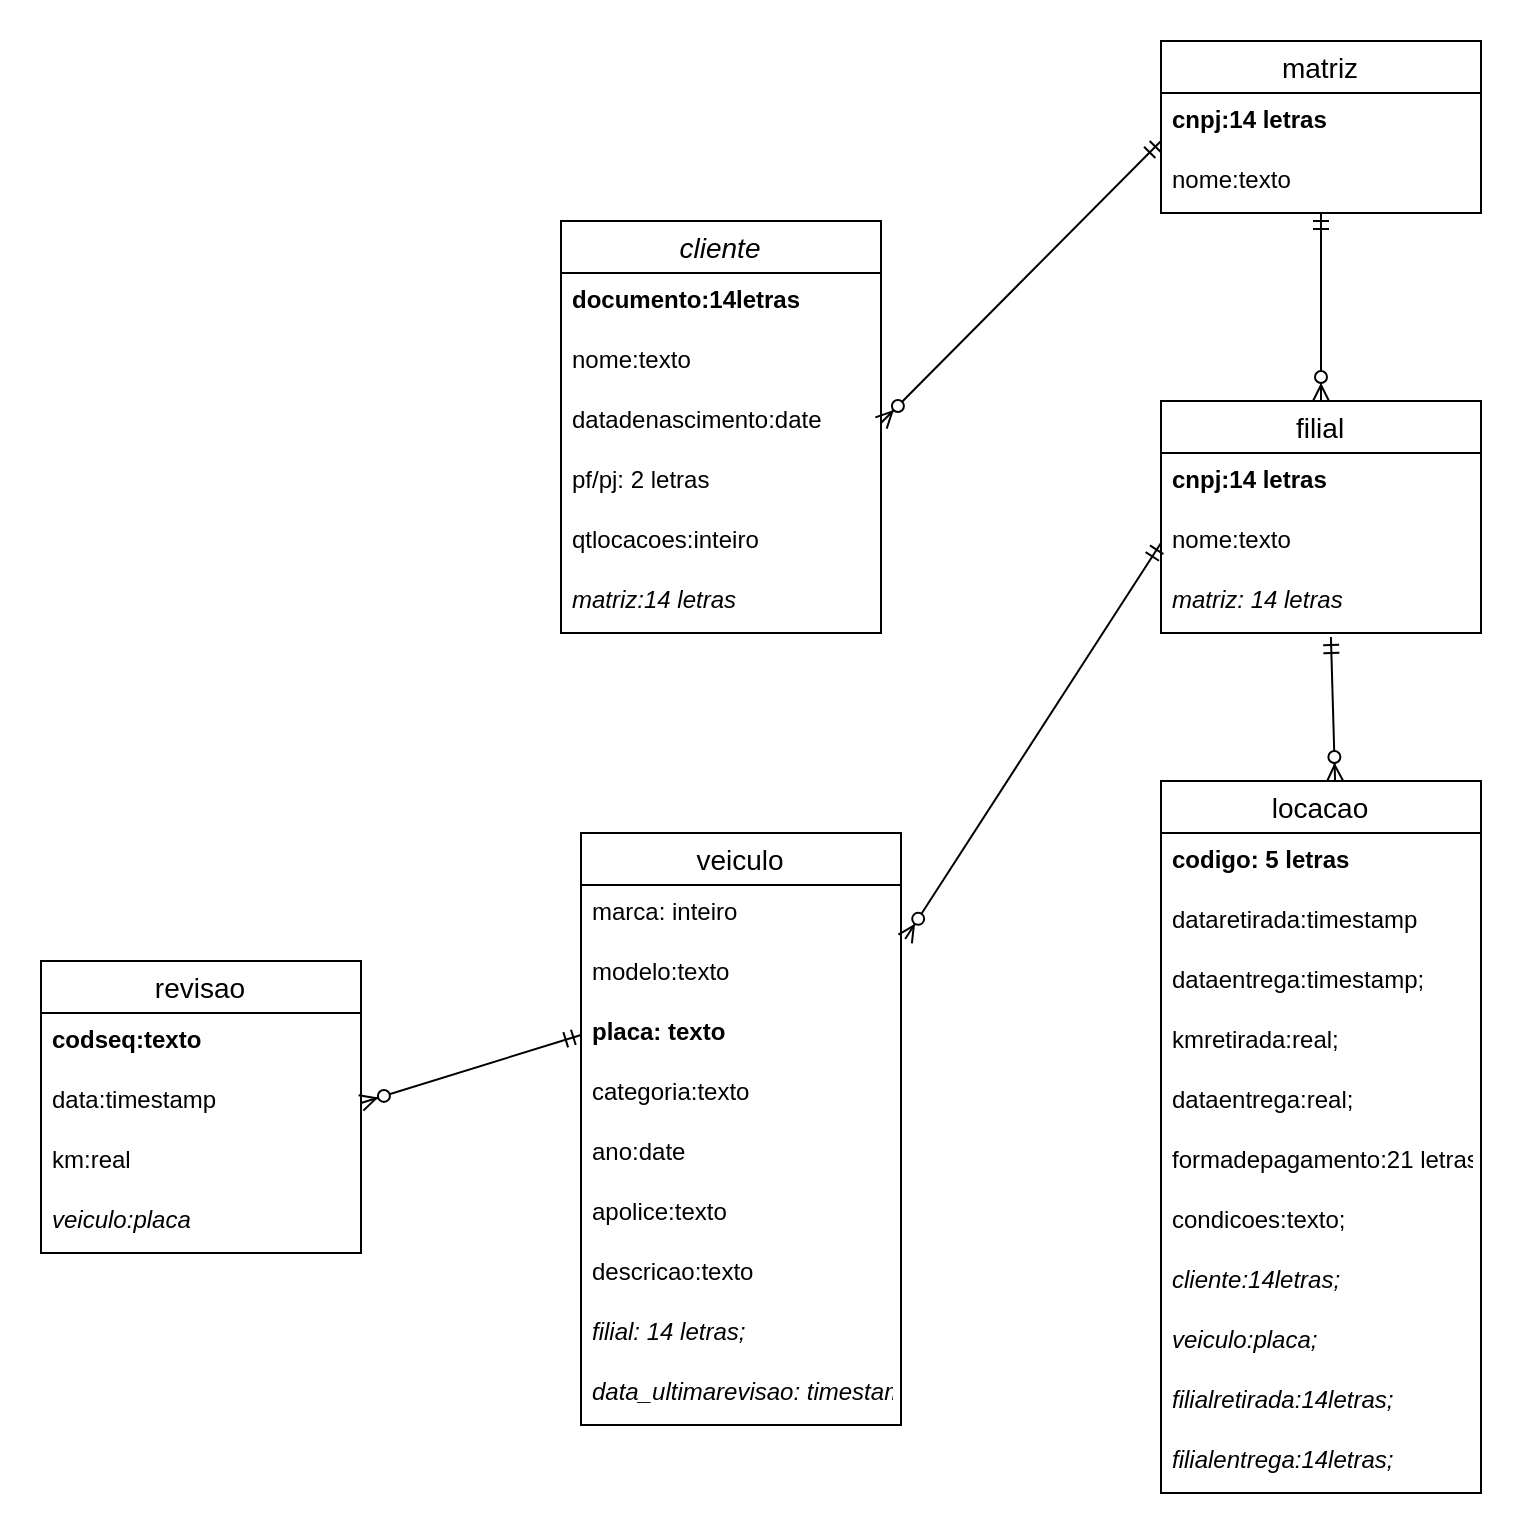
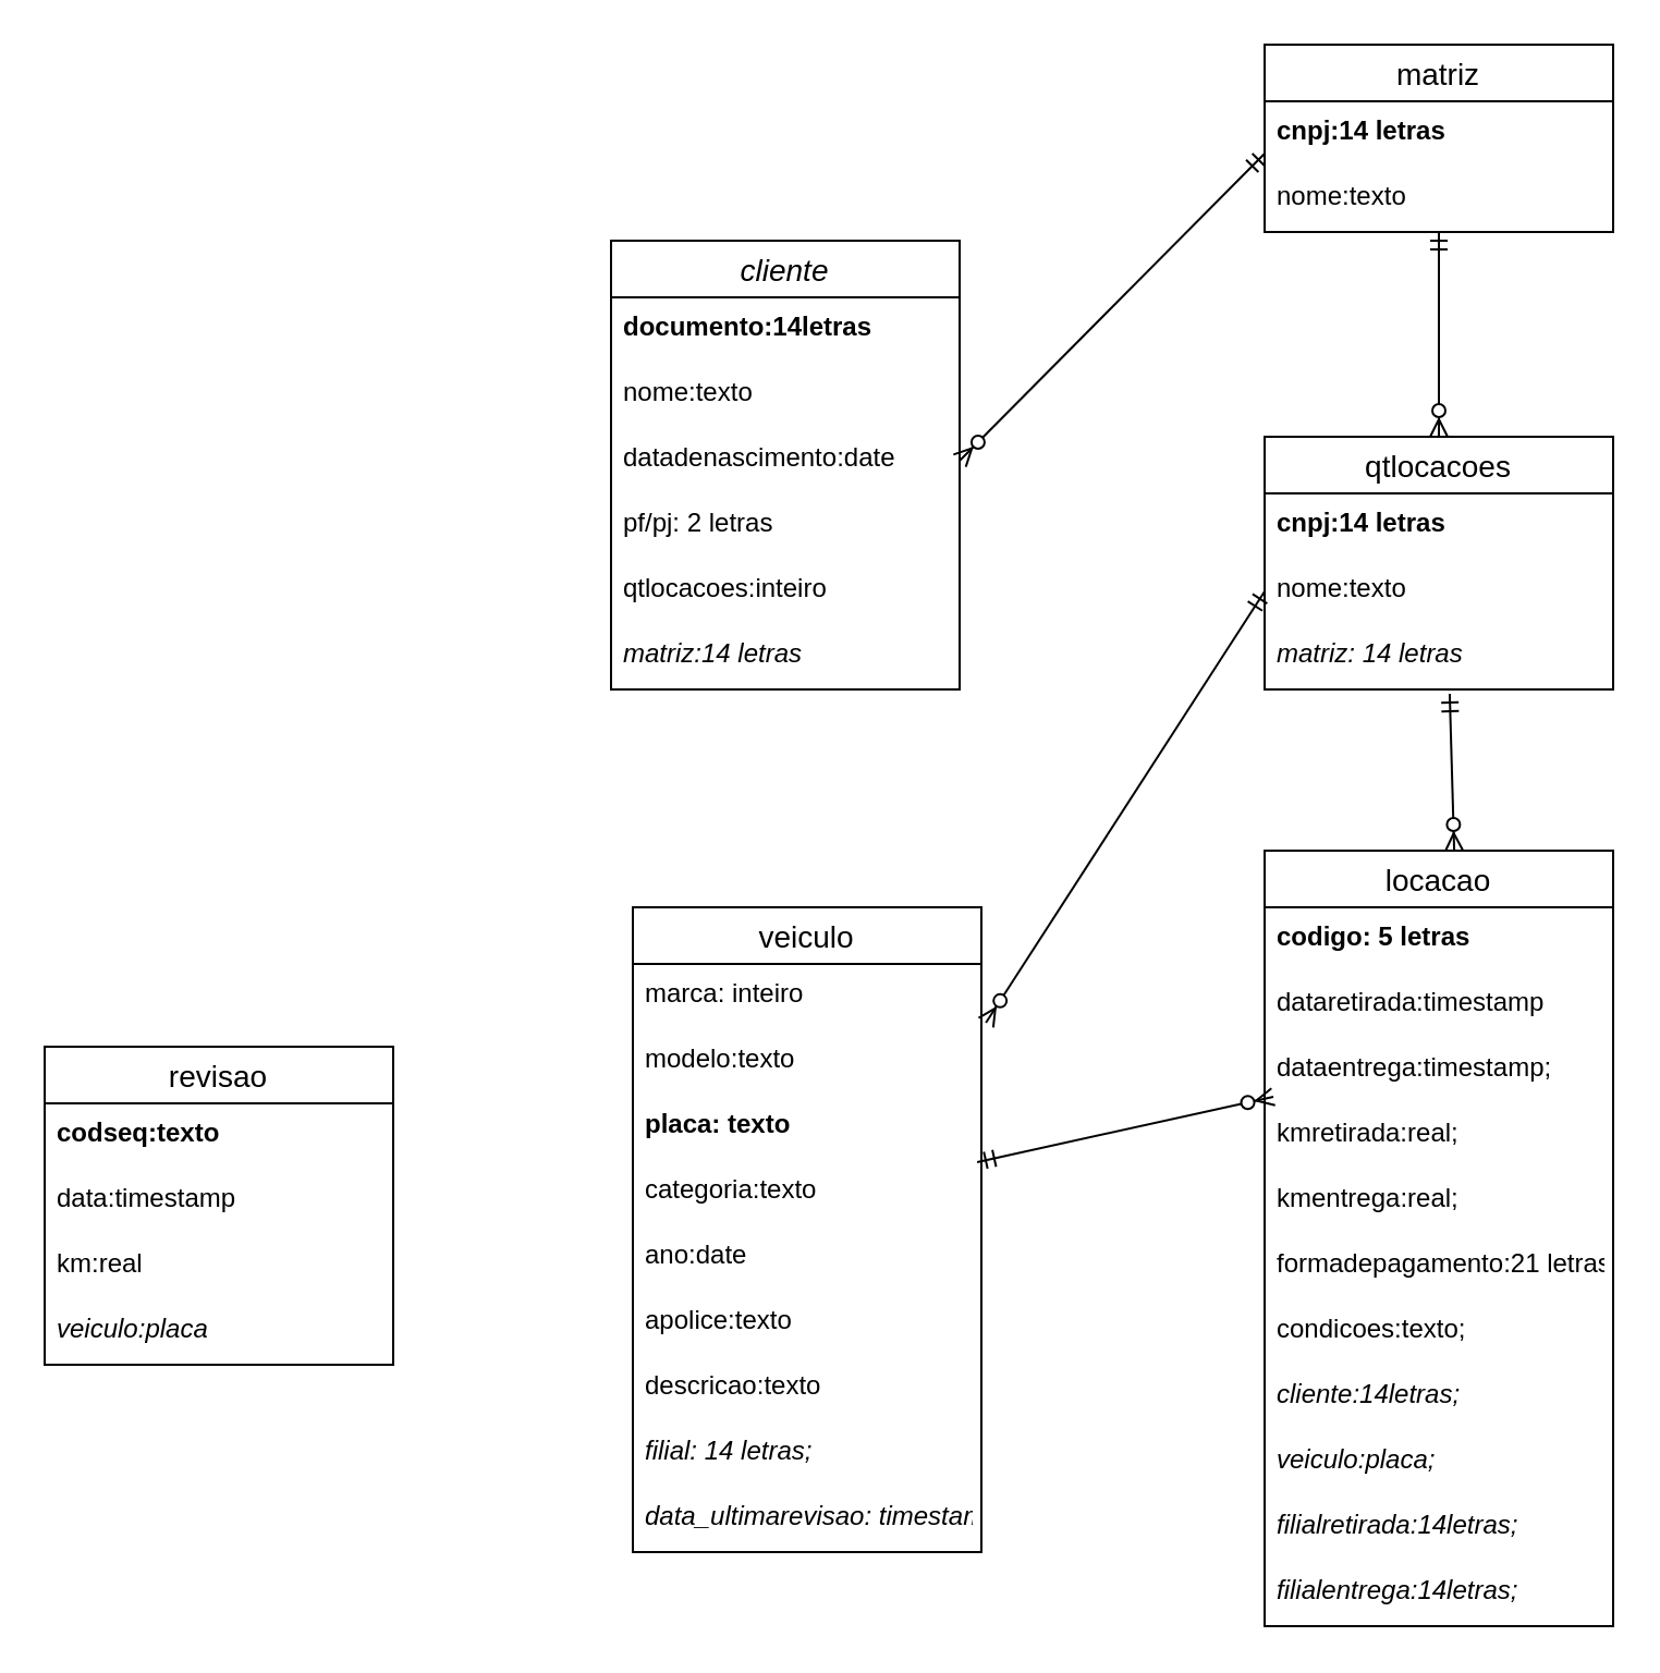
  <mxCell id="0" />
  <mxCell id="1" parent="0" />
  <mxCell id="2" value="revisao" style="swimlane;fontStyle=0;childLayout=stackLayout;horizontal=1;startSize=26;horizontalStack=0;resizeParent=1;resizeParentMax=0;resizeLast=0;collapsible=1;marginBottom=0;align=center;fontSize=14;" parent="1" vertex="1"><mxGeometry x="20" y="480" width="160" height="146" as="geometry" /></mxCell>
  <mxCell id="3" value="codseq:texto" style="text;strokeColor=none;fillColor=none;spacingLeft=4;spacingRight=4;overflow=hidden;rotatable=0;points=[[0,0.5],[1,0.5]];portConstraint=eastwest;fontSize=12;fontStyle=1" parent="2" vertex="1"><mxGeometry y="26" width="160" height="30" as="geometry" /></mxCell>
  <mxCell id="4" value="data:timestamp" style="text;strokeColor=none;fillColor=none;spacingLeft=4;spacingRight=4;overflow=hidden;rotatable=0;points=[[0,0.5],[1,0.5]];portConstraint=eastwest;fontSize=12;" parent="2" vertex="1"><mxGeometry y="56" width="160" height="30" as="geometry" /></mxCell>
  <mxCell id="5" value="km:real" style="text;strokeColor=none;fillColor=none;spacingLeft=4;spacingRight=4;overflow=hidden;rotatable=0;points=[[0,0.5],[1,0.5]];portConstraint=eastwest;fontSize=12;" parent="2" vertex="1"><mxGeometry y="86" width="160" height="30" as="geometry" /></mxCell>
  <mxCell id="6" value="veiculo:placa" style="text;strokeColor=none;fillColor=none;spacingLeft=4;spacingRight=4;overflow=hidden;rotatable=0;points=[[0,0.5],[1,0.5]];portConstraint=eastwest;fontSize=12;fontStyle=2" parent="2" vertex="1"><mxGeometry y="116" width="160" height="30" as="geometry" /></mxCell>
  <mxCell id="7" value="veiculo" style="swimlane;fontStyle=0;childLayout=stackLayout;horizontal=1;startSize=26;horizontalStack=0;resizeParent=1;resizeParentMax=0;resizeLast=0;collapsible=1;marginBottom=0;align=center;fontSize=14;" parent="1" vertex="1"><mxGeometry x="290" y="416" width="160" height="296" as="geometry" /></mxCell>
  <mxCell id="8" value="marca: inteiro" style="text;strokeColor=none;fillColor=none;spacingLeft=4;spacingRight=4;overflow=hidden;rotatable=0;points=[[0,0.5],[1,0.5]];portConstraint=eastwest;fontSize=12;" parent="7" vertex="1"><mxGeometry y="26" width="160" height="30" as="geometry" /></mxCell>
  <mxCell id="9" value="modelo:texto" style="text;strokeColor=none;fillColor=none;spacingLeft=4;spacingRight=4;overflow=hidden;rotatable=0;points=[[0,0.5],[1,0.5]];portConstraint=eastwest;fontSize=12;" parent="7" vertex="1"><mxGeometry y="56" width="160" height="30" as="geometry" /></mxCell>
  <mxCell id="10" value="placa: texto" style="text;strokeColor=none;fillColor=none;spacingLeft=4;spacingRight=4;overflow=hidden;rotatable=0;points=[[0,0.5],[1,0.5]];portConstraint=eastwest;fontSize=12;fontStyle=1" parent="7" vertex="1"><mxGeometry y="86" width="160" height="30" as="geometry" /></mxCell>
  <mxCell id="11" value="categoria:texto" style="text;strokeColor=none;fillColor=none;spacingLeft=4;spacingRight=4;overflow=hidden;rotatable=0;points=[[0,0.5],[1,0.5]];portConstraint=eastwest;fontSize=12;" parent="7" vertex="1"><mxGeometry y="116" width="160" height="30" as="geometry" /></mxCell>
  <mxCell id="12" value="ano:date" style="text;strokeColor=none;fillColor=none;spacingLeft=4;spacingRight=4;overflow=hidden;rotatable=0;points=[[0,0.5],[1,0.5]];portConstraint=eastwest;fontSize=12;" parent="7" vertex="1"><mxGeometry y="146" width="160" height="30" as="geometry" /></mxCell>
  <mxCell id="13" value="apolice:texto" style="text;strokeColor=none;fillColor=none;spacingLeft=4;spacingRight=4;overflow=hidden;rotatable=0;points=[[0,0.5],[1,0.5]];portConstraint=eastwest;fontSize=12;" parent="7" vertex="1"><mxGeometry y="176" width="160" height="30" as="geometry" /></mxCell>
  <mxCell id="14" value="descricao:texto" style="text;strokeColor=none;fillColor=none;spacingLeft=4;spacingRight=4;overflow=hidden;rotatable=0;points=[[0,0.5],[1,0.5]];portConstraint=eastwest;fontSize=12;" parent="7" vertex="1"><mxGeometry y="206" width="160" height="30" as="geometry" /></mxCell>
  <mxCell id="15" value="filial: 14 letras;" style="text;strokeColor=none;fillColor=none;spacingLeft=4;spacingRight=4;overflow=hidden;rotatable=0;points=[[0,0.5],[1,0.5]];portConstraint=eastwest;fontSize=12;fontStyle=2" parent="7" vertex="1"><mxGeometry y="236" width="160" height="30" as="geometry" /></mxCell>
  <mxCell id="16" value="data_ultimarevisao: timestamp" style="text;strokeColor=none;fillColor=none;spacingLeft=4;spacingRight=4;overflow=hidden;rotatable=0;points=[[0,0.5],[1,0.5]];portConstraint=eastwest;fontSize=12;fontStyle=2" vertex="1" parent="7"><mxGeometry y="266" width="160" height="30" as="geometry" /></mxCell>
  <mxCell id="17" value="locacao" style="swimlane;fontStyle=0;childLayout=stackLayout;horizontal=1;startSize=26;horizontalStack=0;resizeParent=1;resizeParentMax=0;resizeLast=0;collapsible=1;marginBottom=0;align=center;fontSize=14;" parent="1" vertex="1"><mxGeometry x="580" y="390" width="160" height="356" as="geometry" /></mxCell>
  <mxCell id="18" value="codigo: 5 letras" style="text;strokeColor=none;fillColor=none;spacingLeft=4;spacingRight=4;overflow=hidden;rotatable=0;points=[[0,0.5],[1,0.5]];portConstraint=eastwest;fontSize=12;fontStyle=1" parent="17" vertex="1"><mxGeometry y="26" width="160" height="30" as="geometry" /></mxCell>
  <mxCell id="19" value="dataretirada:timestamp" style="text;strokeColor=none;fillColor=none;spacingLeft=4;spacingRight=4;overflow=hidden;rotatable=0;points=[[0,0.5],[1,0.5]];portConstraint=eastwest;fontSize=12;" parent="17" vertex="1"><mxGeometry y="56" width="160" height="30" as="geometry" /></mxCell>
  <mxCell id="20" value="dataentrega:timestamp;" style="text;strokeColor=none;fillColor=none;spacingLeft=4;spacingRight=4;overflow=hidden;rotatable=0;points=[[0,0.5],[1,0.5]];portConstraint=eastwest;fontSize=12;fontStyle=0" parent="17" vertex="1"><mxGeometry y="86" width="160" height="30" as="geometry" /></mxCell>
  <mxCell id="21" value="kmretirada:real;" style="text;strokeColor=none;fillColor=none;spacingLeft=4;spacingRight=4;overflow=hidden;rotatable=0;points=[[0,0.5],[1,0.5]];portConstraint=eastwest;fontSize=12;fontStyle=0" parent="17" vertex="1"><mxGeometry y="116" width="160" height="30" as="geometry" /></mxCell>
- <mxCell id="22" value="dataentrega:real;" style="text;strokeColor=none;fillColor=none;spacingLeft=4;spacingRight=4;overflow=hidden;rotatable=0;points=[[0,0.5],[1,0.5]];portConstraint=eastwest;fontSize=12;fontStyle=0" parent="17" vertex="1"><mxGeometry y="146" width="160" height="30" as="geometry" /></mxCell>
+ <mxCell id="22" value="kmentrega:real;" style="text;strokeColor=none;fillColor=none;spacingLeft=4;spacingRight=4;overflow=hidden;rotatable=0;points=[[0,0.5],[1,0.5]];portConstraint=eastwest;fontSize=12;fontStyle=0" parent="17" vertex="1"><mxGeometry y="146" width="160" height="30" as="geometry" /></mxCell>
  <mxCell id="23" value="formadepagamento:21 letras;" style="text;strokeColor=none;fillColor=none;spacingLeft=4;spacingRight=4;overflow=hidden;rotatable=0;points=[[0,0.5],[1,0.5]];portConstraint=eastwest;fontSize=12;fontStyle=0" parent="17" vertex="1"><mxGeometry y="176" width="160" height="30" as="geometry" /></mxCell>
  <mxCell id="24" value="condicoes:texto;" style="text;strokeColor=none;fillColor=none;spacingLeft=4;spacingRight=4;overflow=hidden;rotatable=0;points=[[0,0.5],[1,0.5]];portConstraint=eastwest;fontSize=12;fontStyle=0" parent="17" vertex="1"><mxGeometry y="206" width="160" height="30" as="geometry" /></mxCell>
  <mxCell id="25" value="cliente:14letras;" style="text;strokeColor=none;fillColor=none;spacingLeft=4;spacingRight=4;overflow=hidden;rotatable=0;points=[[0,0.5],[1,0.5]];portConstraint=eastwest;fontSize=12;fontStyle=2" parent="17" vertex="1"><mxGeometry y="236" width="160" height="30" as="geometry" /></mxCell>
  <mxCell id="26" value="veiculo:placa;" style="text;strokeColor=none;fillColor=none;spacingLeft=4;spacingRight=4;overflow=hidden;rotatable=0;points=[[0,0.5],[1,0.5]];portConstraint=eastwest;fontSize=12;fontStyle=2" parent="17" vertex="1"><mxGeometry y="266" width="160" height="30" as="geometry" /></mxCell>
  <mxCell id="27" value="filialretirada:14letras;" style="text;strokeColor=none;fillColor=none;spacingLeft=4;spacingRight=4;overflow=hidden;rotatable=0;points=[[0,0.5],[1,0.5]];portConstraint=eastwest;fontSize=12;fontStyle=2" parent="17" vertex="1"><mxGeometry y="296" width="160" height="30" as="geometry" /></mxCell>
  <mxCell id="28" value="filialentrega:14letras;" style="text;strokeColor=none;fillColor=none;spacingLeft=4;spacingRight=4;overflow=hidden;rotatable=0;points=[[0,0.5],[1,0.5]];portConstraint=eastwest;fontSize=12;fontStyle=2" parent="17" vertex="1"><mxGeometry y="326" width="160" height="30" as="geometry" /></mxCell>
  <mxCell id="29" value="cliente" style="swimlane;fontStyle=2;childLayout=stackLayout;horizontal=1;startSize=26;horizontalStack=0;resizeParent=1;resizeParentMax=0;resizeLast=0;collapsible=1;marginBottom=0;align=center;fontSize=14;" parent="1" vertex="1"><mxGeometry x="280" y="110" width="160" height="206" as="geometry" /></mxCell>
  <mxCell id="30" value="documento:14letras" style="text;strokeColor=none;fillColor=none;spacingLeft=4;spacingRight=4;overflow=hidden;rotatable=0;points=[[0,0.5],[1,0.5]];portConstraint=eastwest;fontSize=12;fontStyle=1" parent="29" vertex="1"><mxGeometry y="26" width="160" height="30" as="geometry" /></mxCell>
  <mxCell id="31" value="nome:texto" style="text;strokeColor=none;fillColor=none;spacingLeft=4;spacingRight=4;overflow=hidden;rotatable=0;points=[[0,0.5],[1,0.5]];portConstraint=eastwest;fontSize=12;" parent="29" vertex="1"><mxGeometry y="56" width="160" height="30" as="geometry" /></mxCell>
  <mxCell id="32" value="datadenascimento:date" style="text;strokeColor=none;fillColor=none;spacingLeft=4;spacingRight=4;overflow=hidden;rotatable=0;points=[[0,0.5],[1,0.5]];portConstraint=eastwest;fontSize=12;" parent="29" vertex="1"><mxGeometry y="86" width="160" height="30" as="geometry" /></mxCell>
  <mxCell id="33" value="pf/pj: 2 letras" style="text;strokeColor=none;fillColor=none;spacingLeft=4;spacingRight=4;overflow=hidden;rotatable=0;points=[[0,0.5],[1,0.5]];portConstraint=eastwest;fontSize=12;" parent="29" vertex="1"><mxGeometry y="116" width="160" height="30" as="geometry" /></mxCell>
  <mxCell id="34" value="qtlocacoes:inteiro" style="text;strokeColor=none;fillColor=none;spacingLeft=4;spacingRight=4;overflow=hidden;rotatable=0;points=[[0,0.5],[1,0.5]];portConstraint=eastwest;fontSize=12;" parent="29" vertex="1"><mxGeometry y="146" width="160" height="30" as="geometry" /></mxCell>
  <mxCell id="35" value="matriz:14 letras" style="text;strokeColor=none;fillColor=none;spacingLeft=4;spacingRight=4;overflow=hidden;rotatable=0;points=[[0,0.5],[1,0.5]];portConstraint=eastwest;fontSize=12;fontStyle=2" parent="29" vertex="1"><mxGeometry y="176" width="160" height="30" as="geometry" /></mxCell>
  <mxCell id="36" value="matriz" style="swimlane;fontStyle=0;childLayout=stackLayout;horizontal=1;startSize=26;horizontalStack=0;resizeParent=1;resizeParentMax=0;resizeLast=0;collapsible=1;marginBottom=0;align=center;fontSize=14;" parent="1" vertex="1"><mxGeometry x="580" y="20" width="160" height="86" as="geometry" /></mxCell>
  <mxCell id="37" value="cnpj:14 letras" style="text;strokeColor=none;fillColor=none;spacingLeft=4;spacingRight=4;overflow=hidden;rotatable=0;points=[[0,0.5],[1,0.5]];portConstraint=eastwest;fontSize=12;fontStyle=1" parent="36" vertex="1"><mxGeometry y="26" width="160" height="30" as="geometry" /></mxCell>
  <mxCell id="38" value="nome:texto" style="text;strokeColor=none;fillColor=none;spacingLeft=4;spacingRight=4;overflow=hidden;rotatable=0;points=[[0,0.5],[1,0.5]];portConstraint=eastwest;fontSize=12;" parent="36" vertex="1"><mxGeometry y="56" width="160" height="30" as="geometry" /></mxCell>
- <mxCell id="39" value="filial" style="swimlane;fontStyle=0;childLayout=stackLayout;horizontal=1;startSize=26;horizontalStack=0;resizeParent=1;resizeParentMax=0;resizeLast=0;collapsible=1;marginBottom=0;align=center;fontSize=14;" parent="1" vertex="1"><mxGeometry x="580" y="200" width="160" height="116" as="geometry" /></mxCell>
+ <mxCell id="39" value="qtlocacoes" style="swimlane;fontStyle=0;childLayout=stackLayout;horizontal=1;startSize=26;horizontalStack=0;resizeParent=1;resizeParentMax=0;resizeLast=0;collapsible=1;marginBottom=0;align=center;fontSize=14;" parent="1" vertex="1"><mxGeometry x="580" y="200" width="160" height="116" as="geometry" /></mxCell>
  <mxCell id="40" value="cnpj:14 letras" style="text;strokeColor=none;fillColor=none;spacingLeft=4;spacingRight=4;overflow=hidden;rotatable=0;points=[[0,0.5],[1,0.5]];portConstraint=eastwest;fontSize=12;fontStyle=1" parent="39" vertex="1"><mxGeometry y="26" width="160" height="30" as="geometry" /></mxCell>
  <mxCell id="41" value="nome:texto" style="text;strokeColor=none;fillColor=none;spacingLeft=4;spacingRight=4;overflow=hidden;rotatable=0;points=[[0,0.5],[1,0.5]];portConstraint=eastwest;fontSize=12;" parent="39" vertex="1"><mxGeometry y="56" width="160" height="30" as="geometry" /></mxCell>
  <mxCell id="42" value="matriz: 14 letras" style="text;strokeColor=none;fillColor=none;spacingLeft=4;spacingRight=4;overflow=hidden;rotatable=0;points=[[0,0.5],[1,0.5]];portConstraint=eastwest;fontSize=12;fontStyle=2" parent="39" vertex="1"><mxGeometry y="86" width="160" height="30" as="geometry" /></mxCell>
  <mxCell id="43" value="" style="fontSize=12;html=1;endArrow=ERmandOne;endFill=0;exitX=0.5;exitY=0;exitDx=0;exitDy=0;startArrow=ERzeroToMany;startFill=1;" parent="1" source="39" target="38" edge="1"><mxGeometry width="100" height="100" relative="1" as="geometry"><mxPoint x="330" y="380" as="sourcePoint" /><mxPoint x="430" y="280" as="targetPoint" /></mxGeometry></mxCell>
  <mxCell id="44" value="" style="fontSize=12;html=1;endArrow=ERmandOne;endFill=0;exitX=0.544;exitY=0;exitDx=0;exitDy=0;startArrow=ERzeroToMany;startFill=1;exitPerimeter=0;entryX=0.531;entryY=1.067;entryDx=0;entryDy=0;entryPerimeter=0;" parent="1" source="17" target="42" edge="1"><mxGeometry width="100" height="100" relative="1" as="geometry"><mxPoint x="659.5" y="410" as="sourcePoint" /><mxPoint x="650" y="316" as="targetPoint" /></mxGeometry></mxCell>
  <mxCell id="45" value="" style="fontSize=12;html=1;endArrow=ERmandOne;endFill=0;exitX=1;exitY=0.5;exitDx=0;exitDy=0;startArrow=ERzeroToMany;startFill=1;entryX=0;entryY=0.8;entryDx=0;entryDy=0;entryPerimeter=0;" parent="1" source="32" target="37" edge="1"><mxGeometry width="100" height="100" relative="1" as="geometry"><mxPoint x="492.08" y="293.99" as="sourcePoint" /><mxPoint x="490" y="222" as="targetPoint" /></mxGeometry></mxCell>
- <mxCell id="47" value="" style="fontSize=12;html=1;endArrow=ERmandOne;endFill=0;exitX=1;exitY=0.5;exitDx=0;exitDy=0;startArrow=ERzeroToMany;startFill=1;entryX=0;entryY=0.5;entryDx=0;entryDy=0;" parent="1" source="4" target="10" edge="1"><mxGeometry width="100" height="100" relative="1" as="geometry"><mxPoint x="225.92" y="682.01" as="sourcePoint" /><mxPoint x="90" y="682" as="targetPoint" /></mxGeometry></mxCell>
+ <mxCell id="46" value="" style="fontSize=12;html=1;endArrow=ERmandOne;endFill=0;exitX=0.025;exitY=-0.1;exitDx=0;exitDy=0;startArrow=ERzeroToMany;startFill=1;exitPerimeter=0;entryX=0.988;entryY=0.033;entryDx=0;entryDy=0;entryPerimeter=0;" parent="1" source="21" target="11" edge="1"><mxGeometry width="100" height="100" relative="1" as="geometry"><mxPoint x="559.04" y="518" as="sourcePoint" /><mxPoint x="420" y="370" as="targetPoint" /></mxGeometry></mxCell>
  <mxCell id="48" value="" style="fontSize=12;html=1;endArrow=ERmandOne;endFill=0;exitX=1.013;exitY=-0.1;exitDx=0;exitDy=0;startArrow=ERzeroToMany;startFill=1;exitPerimeter=0;entryX=0;entryY=0.5;entryDx=0;entryDy=0;" parent="1" source="9" target="41" edge="1"><mxGeometry width="100" height="100" relative="1" as="geometry"><mxPoint x="437.96" y="360.01" as="sourcePoint" /><mxPoint x="302.04" y="390" as="targetPoint" /></mxGeometry></mxCell>
